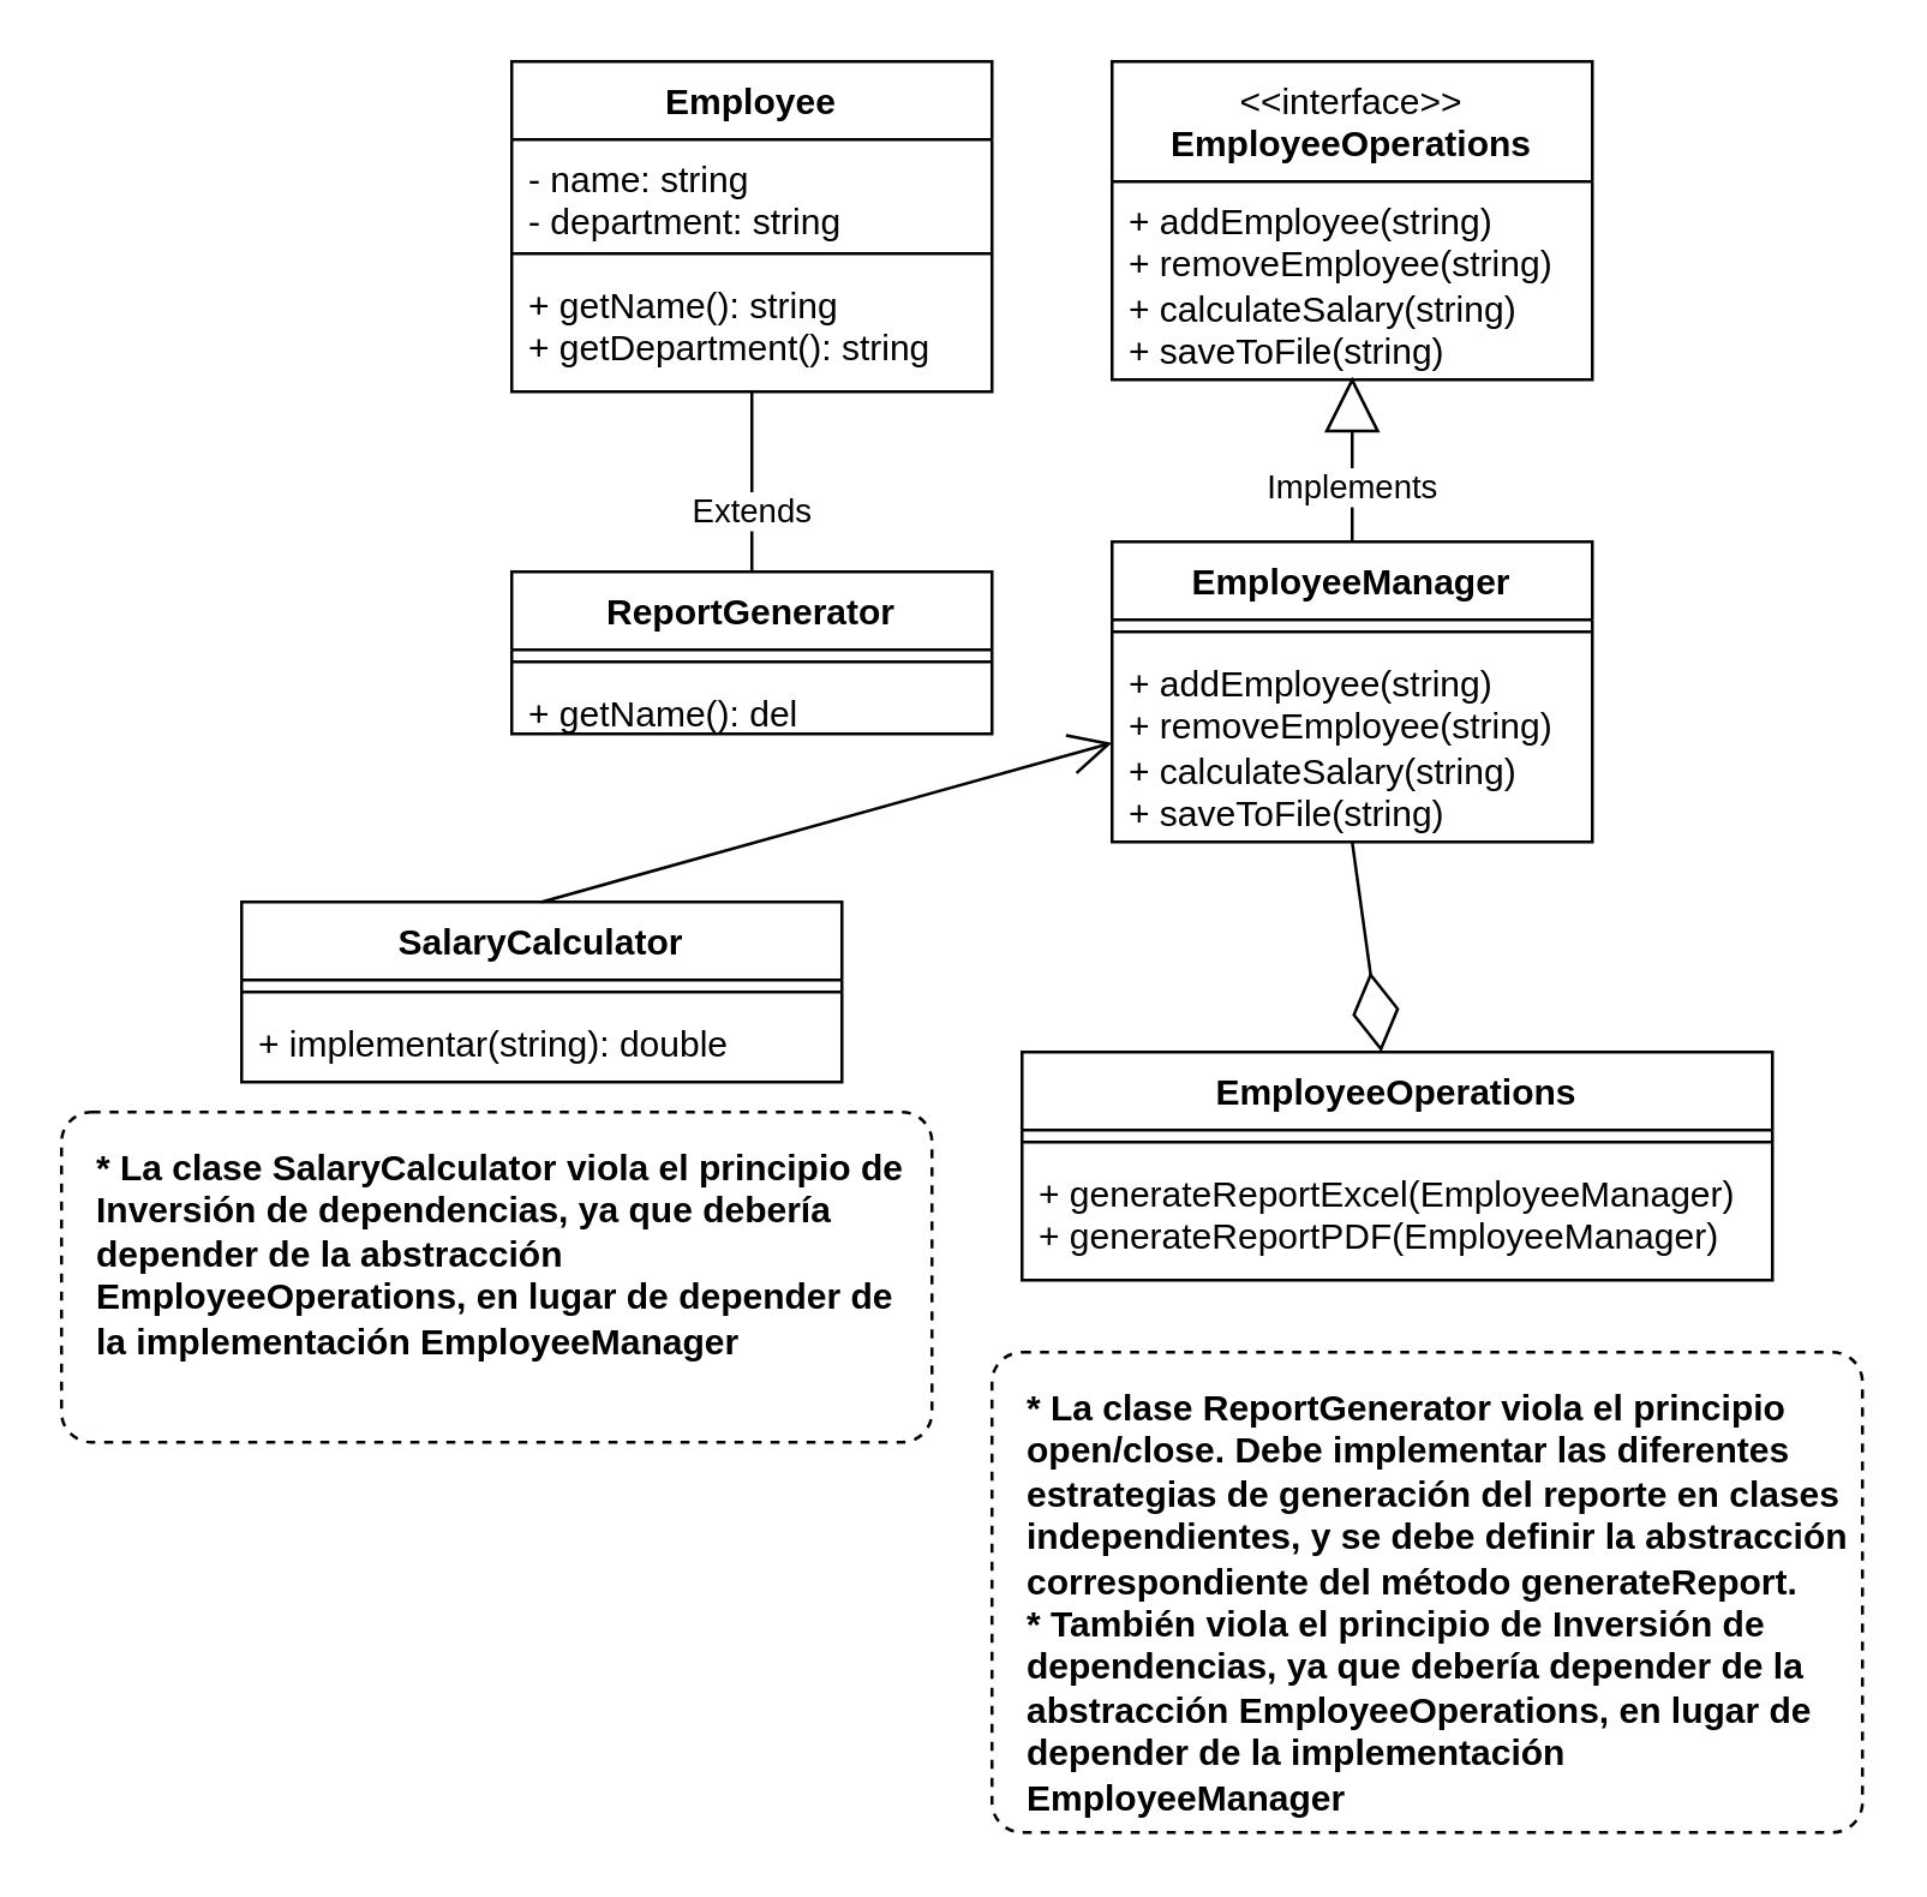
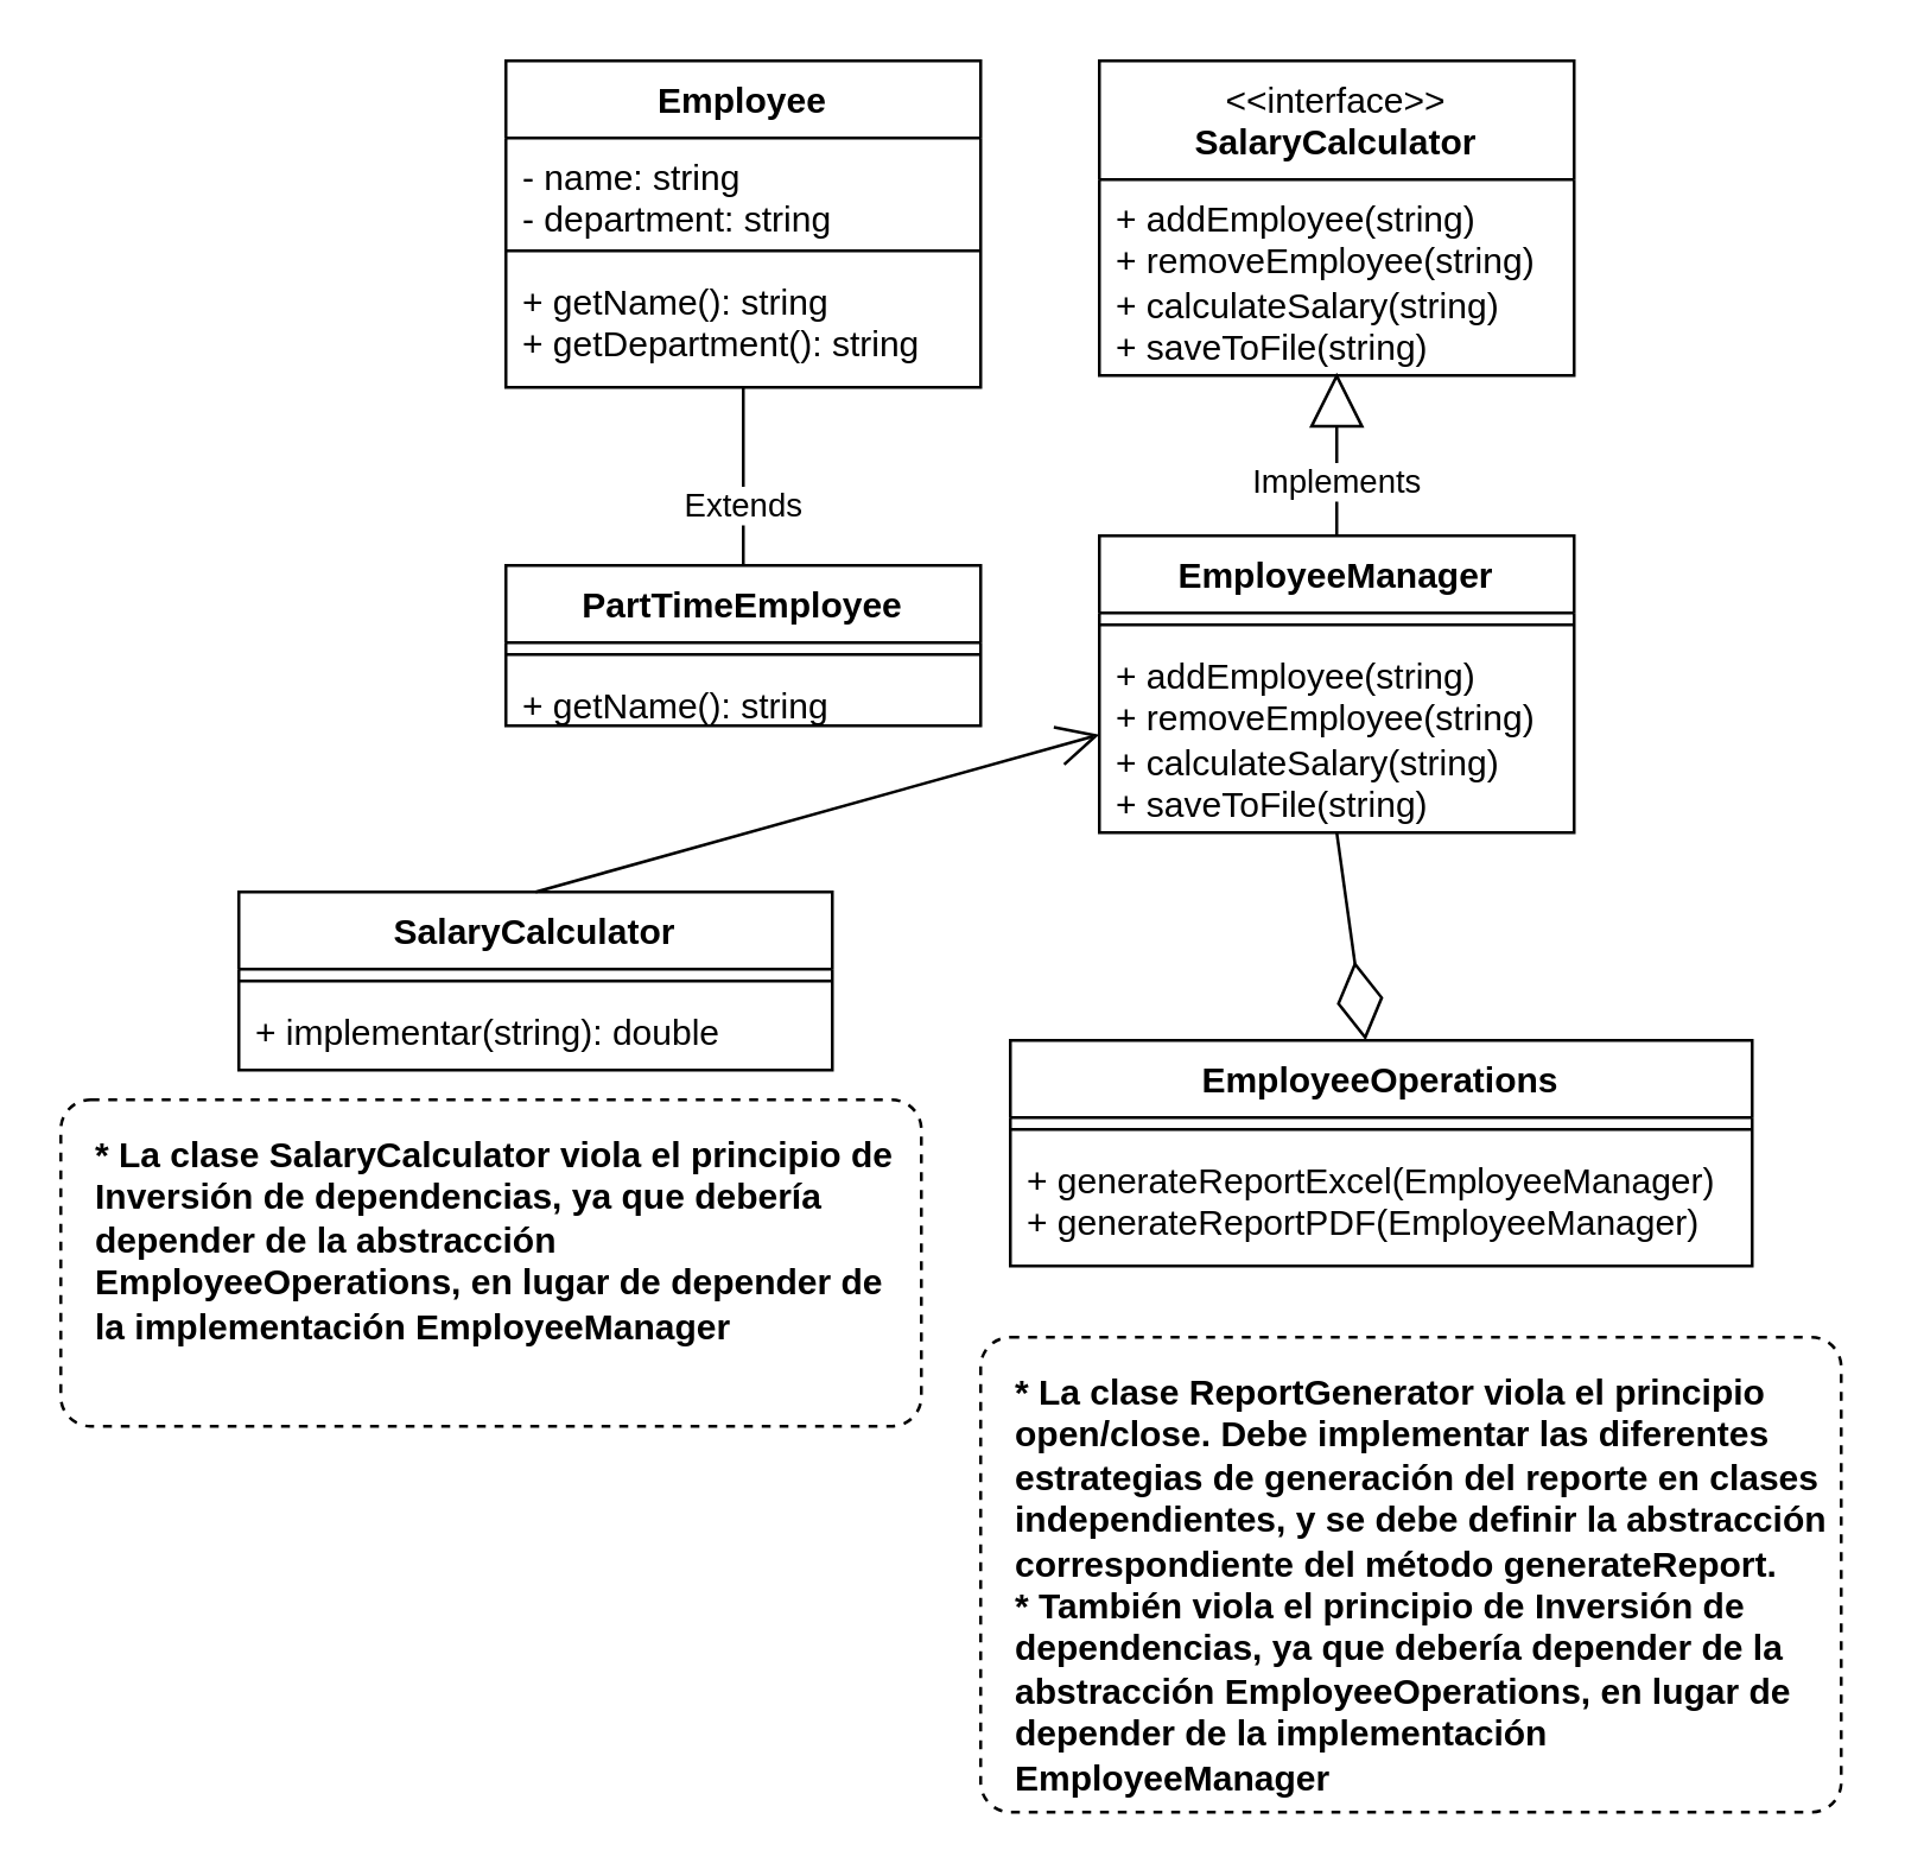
  <mxCell id="0" />
  <mxCell id="1" parent="0" />
- <mxCell id="2" value="ReportGenerator" style="swimlane;fontStyle=1;align=center;verticalAlign=top;childLayout=stackLayout;horizontal=1;startSize=26;horizontalStack=0;resizeParent=1;resizeParentMax=0;resizeLast=0;collapsible=1;marginBottom=0;whiteSpace=wrap;html=1;" parent="1" vertex="1"><mxGeometry x="170" y="190" width="160" height="54" as="geometry" /></mxCell>
+ <mxCell id="2" value="PartTimeEmployee" style="swimlane;fontStyle=1;align=center;verticalAlign=top;childLayout=stackLayout;horizontal=1;startSize=26;horizontalStack=0;resizeParent=1;resizeParentMax=0;resizeLast=0;collapsible=1;marginBottom=0;whiteSpace=wrap;html=1;" parent="1" vertex="1"><mxGeometry x="170" y="190" width="160" height="54" as="geometry" /></mxCell>
  <mxCell id="3" value="" style="line;strokeWidth=1;fillColor=none;align=left;verticalAlign=middle;spacingTop=-1;spacingLeft=3;spacingRight=3;rotatable=0;labelPosition=right;points=[];portConstraint=eastwest;strokeColor=inherit;" parent="2" vertex="1"><mxGeometry y="26" width="160" height="8" as="geometry" /></mxCell>
- <mxCell id="4" value="+ getName(): del" style="text;strokeColor=none;fillColor=none;align=left;verticalAlign=top;spacingLeft=4;spacingRight=4;overflow=hidden;rotatable=0;points=[[0,0.5],[1,0.5]];portConstraint=eastwest;whiteSpace=wrap;html=1;" parent="2" vertex="1"><mxGeometry y="34" width="160" height="20" as="geometry" /></mxCell>
+ <mxCell id="4" value="+ getName(): string" style="text;strokeColor=none;fillColor=none;align=left;verticalAlign=top;spacingLeft=4;spacingRight=4;overflow=hidden;rotatable=0;points=[[0,0.5],[1,0.5]];portConstraint=eastwest;whiteSpace=wrap;html=1;" parent="2" vertex="1"><mxGeometry y="34" width="160" height="20" as="geometry" /></mxCell>
  <mxCell id="5" value="Employee" style="swimlane;fontStyle=1;align=center;verticalAlign=top;childLayout=stackLayout;horizontal=1;startSize=26;horizontalStack=0;resizeParent=1;resizeParentMax=0;resizeLast=0;collapsible=1;marginBottom=0;whiteSpace=wrap;html=1;" parent="1" vertex="1"><mxGeometry x="170" y="20" width="160" height="110" as="geometry" /></mxCell>
  <mxCell id="6" value="- name: string&lt;div&gt;- department: string&lt;/div&gt;" style="text;strokeColor=none;fillColor=none;align=left;verticalAlign=top;spacingLeft=4;spacingRight=4;overflow=hidden;rotatable=0;points=[[0,0.5],[1,0.5]];portConstraint=eastwest;whiteSpace=wrap;html=1;" parent="5" vertex="1"><mxGeometry y="26" width="160" height="34" as="geometry" /></mxCell>
  <mxCell id="7" value="" style="line;strokeWidth=1;fillColor=none;align=left;verticalAlign=middle;spacingTop=-1;spacingLeft=3;spacingRight=3;rotatable=0;labelPosition=right;points=[];portConstraint=eastwest;strokeColor=inherit;" parent="5" vertex="1"><mxGeometry y="60" width="160" height="8" as="geometry" /></mxCell>
  <mxCell id="8" value="+ getName(): string&lt;div&gt;+ getDepartment(): string&lt;br&gt;&lt;/div&gt;" style="text;strokeColor=none;fillColor=none;align=left;verticalAlign=top;spacingLeft=4;spacingRight=4;overflow=hidden;rotatable=0;points=[[0,0.5],[1,0.5]];portConstraint=eastwest;whiteSpace=wrap;html=1;" parent="5" vertex="1"><mxGeometry y="68" width="160" height="42" as="geometry" /></mxCell>
  <mxCell id="9" value="Extends" style="endArrow=none;endSize=16;endFill=0;html=1;rounded=0;exitX=0.5;exitY=0;exitDx=0;exitDy=0;entryX=0.5;entryY=1;entryDx=0;entryDy=0;entryPerimeter=0;" parent="1" source="2" target="8" edge="1"><mxGeometry x="-0.333" width="160" relative="1" as="geometry"><mxPoint x="190" y="150" as="sourcePoint" /><mxPoint x="350" y="150" as="targetPoint" /><mxPoint as="offset" /></mxGeometry></mxCell>
  <mxCell id="10" value="EmployeeOperations" style="swimlane;fontStyle=1;align=center;verticalAlign=top;childLayout=stackLayout;horizontal=1;startSize=26;horizontalStack=0;resizeParent=1;resizeParentMax=0;resizeLast=0;collapsible=1;marginBottom=0;whiteSpace=wrap;html=1;" parent="1" vertex="1"><mxGeometry x="340" y="350" width="250" height="76" as="geometry" /></mxCell>
  <mxCell id="11" value="" style="line;strokeWidth=1;fillColor=none;align=left;verticalAlign=middle;spacingTop=-1;spacingLeft=3;spacingRight=3;rotatable=0;labelPosition=right;points=[];portConstraint=eastwest;strokeColor=inherit;" parent="10" vertex="1"><mxGeometry y="26" width="250" height="8" as="geometry" /></mxCell>
  <mxCell id="12" value="+ generateReportExcel(EmployeeManager)&lt;div&gt;+ generateReportPDF(&lt;span style=&quot;background-color: initial;&quot;&gt;EmployeeManager&lt;/span&gt;&lt;span style=&quot;background-color: initial;&quot;&gt;)&lt;/span&gt;&lt;/div&gt;" style="text;strokeColor=none;fillColor=none;align=left;verticalAlign=top;spacingLeft=4;spacingRight=4;overflow=hidden;rotatable=0;points=[[0,0.5],[1,0.5]];portConstraint=eastwest;whiteSpace=wrap;html=1;" parent="10" vertex="1"><mxGeometry y="34" width="250" height="42" as="geometry" /></mxCell>
  <mxCell id="13" value="SalaryCalculator" style="swimlane;fontStyle=1;align=center;verticalAlign=top;childLayout=stackLayout;horizontal=1;startSize=26;horizontalStack=0;resizeParent=1;resizeParentMax=0;resizeLast=0;collapsible=1;marginBottom=0;whiteSpace=wrap;html=1;" parent="1" vertex="1"><mxGeometry x="80" y="300" width="200" height="60" as="geometry" /></mxCell>
  <mxCell id="14" value="" style="line;strokeWidth=1;fillColor=none;align=left;verticalAlign=middle;spacingTop=-1;spacingLeft=3;spacingRight=3;rotatable=0;labelPosition=right;points=[];portConstraint=eastwest;strokeColor=inherit;" parent="13" vertex="1"><mxGeometry y="26" width="200" height="8" as="geometry" /></mxCell>
  <mxCell id="15" value="+ implementar(string): double" style="text;strokeColor=none;fillColor=none;align=left;verticalAlign=top;spacingLeft=4;spacingRight=4;overflow=hidden;rotatable=0;points=[[0,0.5],[1,0.5]];portConstraint=eastwest;whiteSpace=wrap;html=1;" parent="13" vertex="1"><mxGeometry y="34" width="200" height="26" as="geometry" /></mxCell>
  <mxCell id="16" value="EmployeeManager" style="swimlane;fontStyle=1;align=center;verticalAlign=top;childLayout=stackLayout;horizontal=1;startSize=26;horizontalStack=0;resizeParent=1;resizeParentMax=0;resizeLast=0;collapsible=1;marginBottom=0;whiteSpace=wrap;html=1;" parent="1" vertex="1"><mxGeometry x="370" y="180" width="160" height="100" as="geometry" /></mxCell>
  <mxCell id="17" value="" style="line;strokeWidth=1;fillColor=none;align=left;verticalAlign=middle;spacingTop=-1;spacingLeft=3;spacingRight=3;rotatable=0;labelPosition=right;points=[];portConstraint=eastwest;strokeColor=inherit;" parent="16" vertex="1"><mxGeometry y="26" width="160" height="8" as="geometry" /></mxCell>
  <mxCell id="18" value="&lt;div&gt;+ addEmployee(string)&lt;/div&gt;&lt;div&gt;+ removeEmployee(string)&lt;/div&gt;&lt;div&gt;+ calculateSalary(string)&lt;/div&gt;&lt;div&gt;+ saveToFile(string)&lt;/div&gt;" style="text;strokeColor=none;fillColor=none;align=left;verticalAlign=top;spacingLeft=4;spacingRight=4;overflow=hidden;rotatable=0;points=[[0,0.5],[1,0.5]];portConstraint=eastwest;whiteSpace=wrap;html=1;" parent="16" vertex="1"><mxGeometry y="34" width="160" height="66" as="geometry" /></mxCell>
- <mxCell id="19" value="&lt;div&gt;&lt;span style=&quot;font-weight: normal;&quot;&gt;&amp;lt;&amp;lt;interface&amp;gt;&amp;gt;&lt;/span&gt;&lt;br&gt;&lt;/div&gt;EmployeeOperations&lt;div&gt;&lt;br&gt;&lt;/div&gt;" style="swimlane;fontStyle=1;align=center;verticalAlign=top;childLayout=stackLayout;horizontal=1;startSize=40;horizontalStack=0;resizeParent=1;resizeParentMax=0;resizeLast=0;collapsible=1;marginBottom=0;whiteSpace=wrap;html=1;" parent="1" vertex="1"><mxGeometry x="370" y="20" width="160" height="106" as="geometry" /></mxCell>
+ <mxCell id="19" value="&lt;div&gt;&lt;span style=&quot;font-weight: normal;&quot;&gt;&amp;lt;&amp;lt;interface&amp;gt;&amp;gt;&lt;/span&gt;&lt;br&gt;&lt;/div&gt;SalaryCalculator&lt;div&gt;&lt;br&gt;&lt;/div&gt;" style="swimlane;fontStyle=1;align=center;verticalAlign=top;childLayout=stackLayout;horizontal=1;startSize=40;horizontalStack=0;resizeParent=1;resizeParentMax=0;resizeLast=0;collapsible=1;marginBottom=0;whiteSpace=wrap;html=1;" parent="1" vertex="1"><mxGeometry x="370" y="20" width="160" height="106" as="geometry" /></mxCell>
  <mxCell id="20" value="&lt;div&gt;+ addEmployee(string)&lt;/div&gt;&lt;div&gt;+ removeEmployee(string)&lt;/div&gt;&lt;div&gt;+ calculateSalary(string)&lt;/div&gt;&lt;div&gt;+ saveToFile(string)&lt;/div&gt;" style="text;strokeColor=none;fillColor=none;align=left;verticalAlign=top;spacingLeft=4;spacingRight=4;overflow=hidden;rotatable=0;points=[[0,0.5],[1,0.5]];portConstraint=eastwest;whiteSpace=wrap;html=1;" parent="19" vertex="1"><mxGeometry y="40" width="160" height="66" as="geometry" /></mxCell>
  <mxCell id="21" value="Implements" style="endArrow=block;endSize=16;endFill=0;html=1;rounded=0;exitX=0.5;exitY=0;exitDx=0;exitDy=0;entryX=0.5;entryY=0.985;entryDx=0;entryDy=0;entryPerimeter=0;" parent="1" source="16" target="20" edge="1"><mxGeometry x="-0.345" width="160" relative="1" as="geometry"><mxPoint x="260" y="200" as="sourcePoint" /><mxPoint x="260" y="140" as="targetPoint" /><mxPoint as="offset" /></mxGeometry></mxCell>
  <mxCell id="22" value="&lt;span style=&quot;font-weight: 700;&quot;&gt;* La clase ReportGenerator viola el principio open/close. Debe implementar las diferentes estrategias de generación del reporte en clases independientes, y se debe definir la abstracción correspondiente del método generateReport.&lt;/span&gt;&lt;div&gt;&lt;div style=&quot;&quot;&gt;&lt;b&gt;* También&amp;nbsp;&lt;/b&gt;&lt;span style=&quot;font-weight: 700; background-color: initial;&quot;&gt;viola el principio de Inversión de dependencias, ya que debería depender de la abstracción EmployeeOperations, en lugar de depender de la implementación EmployeeManager&lt;/span&gt;&lt;/div&gt;&lt;div&gt;&lt;span style=&quot;font-weight: 700;&quot;&gt;&amp;nbsp;&lt;/span&gt;&lt;/div&gt;&lt;/div&gt;" style="dashed=1;rounded=1;absoluteArcSize=1;arcSize=20;html=1;verticalAlign=top;align=left;spacingTop=5;spacingLeft=10;whiteSpace=wrap;" parent="1" vertex="1"><mxGeometry x="330" y="450" width="290" height="160" as="geometry" /></mxCell>
  <mxCell id="23" value="&lt;span style=&quot;font-weight: 700; text-align: center;&quot;&gt;* La clase SalaryCalculator viola el principio de Inversión de dependencias, ya que debería depender de la abstracción EmployeeOperations, en lugar de depender de la implementación EmployeeManager&lt;/span&gt;&lt;div&gt;&lt;span style=&quot;font-weight: 700; text-align: center;&quot;&gt;&amp;nbsp;&lt;/span&gt;&lt;/div&gt;" style="dashed=1;rounded=1;absoluteArcSize=1;arcSize=20;html=1;verticalAlign=top;align=left;spacingTop=5;spacingLeft=10;whiteSpace=wrap;" parent="1" vertex="1"><mxGeometry x="20" y="370" width="290" height="110" as="geometry" /></mxCell>
  <mxCell id="24" value="" style="endArrow=open;endFill=1;endSize=12;html=1;rounded=0;exitX=0.5;exitY=0;exitDx=0;exitDy=0;entryX=0;entryY=0.5;entryDx=0;entryDy=0;" parent="1" source="13" target="18" edge="1"><mxGeometry width="160" relative="1" as="geometry"><mxPoint x="200" y="340" as="sourcePoint" /><mxPoint x="360" y="340" as="targetPoint" /></mxGeometry></mxCell>
  <mxCell id="25" value="" style="endArrow=diamondThin;endFill=0;endSize=24;html=1;rounded=0;exitX=0.5;exitY=1;exitDx=0;exitDy=0;exitPerimeter=0;" parent="1" source="18" target="10" edge="1"><mxGeometry width="160" relative="1" as="geometry"><mxPoint x="410" y="310" as="sourcePoint" /><mxPoint x="360" y="540" as="targetPoint" /></mxGeometry></mxCell>
